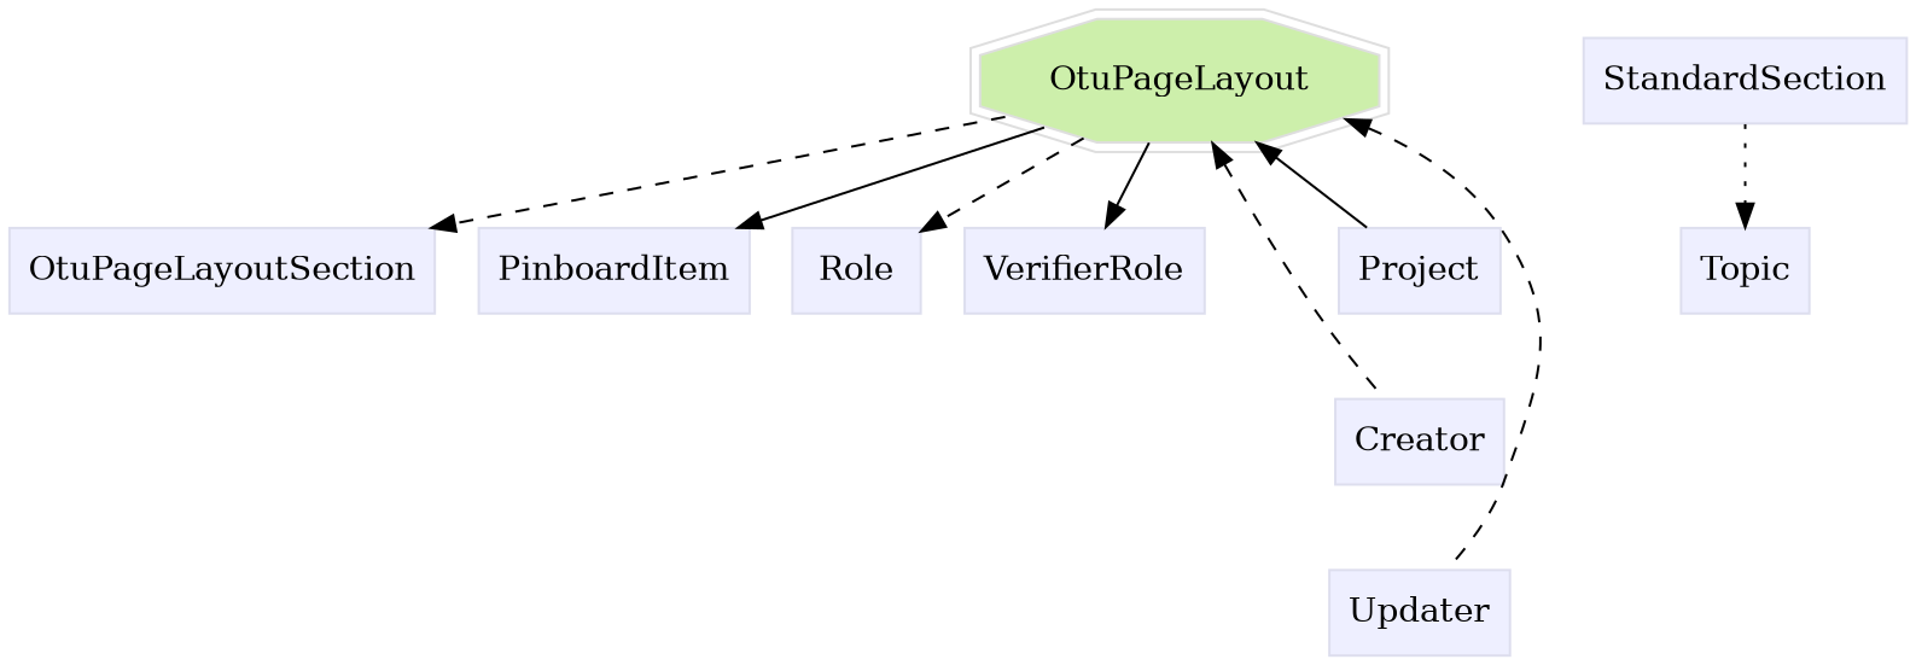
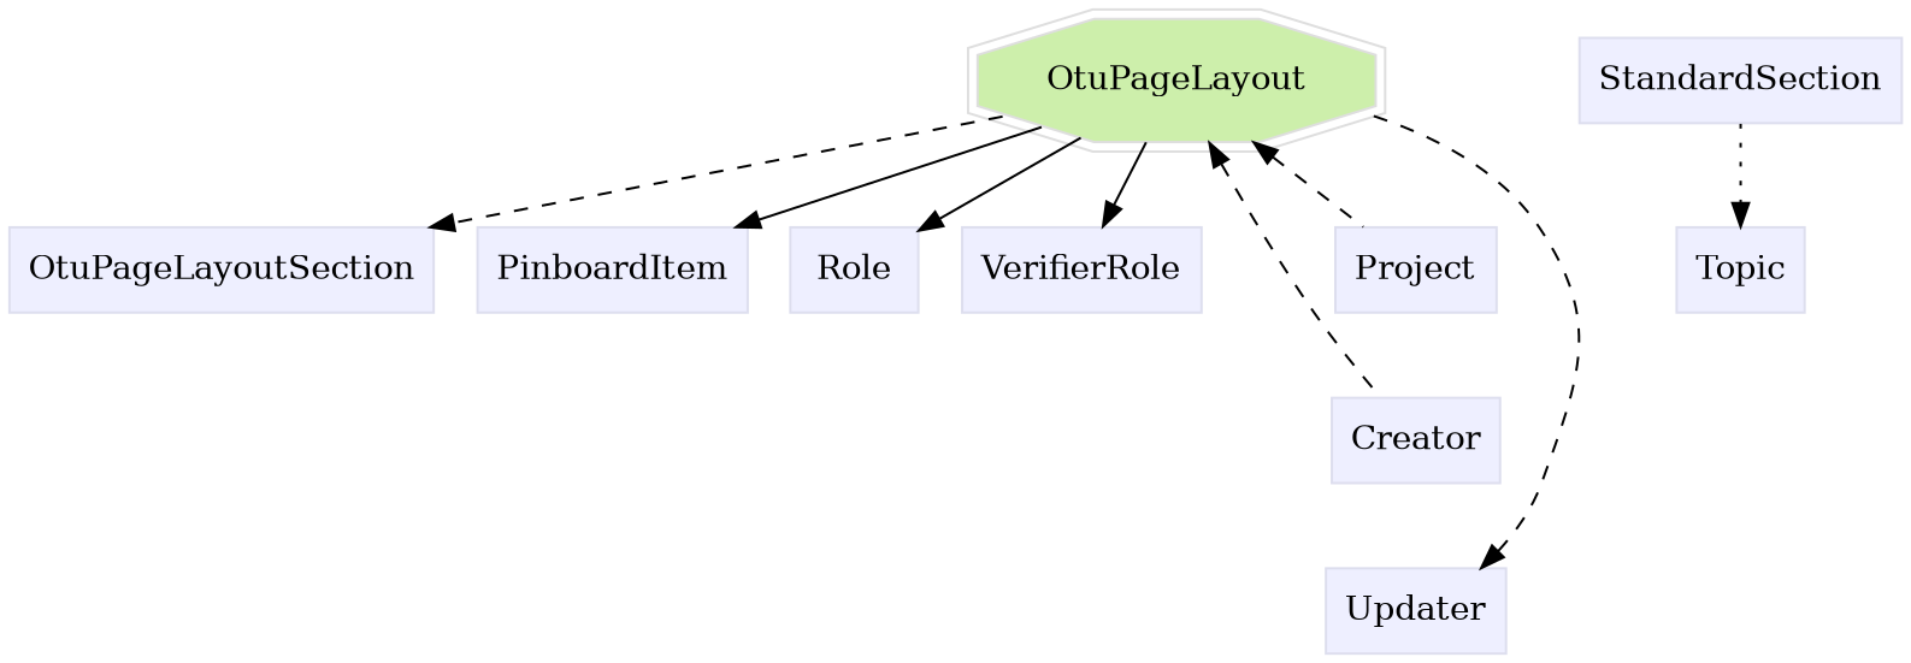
  digraph {
    rankdir=TB
    node [color="#dddeee" fillcolor="#eeefff" group=supporting shape=box style=filled]
    edge [style=dashed]
    n1 [color="#dedede" fillcolor="#cdefab" group=target height=0.61111 label=OtuPageLayout shape=doubleoctagon width=2.1783]
    n2 [height=0.5 label=OtuPageLayoutSection width=1.9618]
    n3 [height=0.5 label=PinboardItem width=1.2535]
    n4 [height=0.5 label=Role width=0.75]
    n5 [height=0.5 label=StandardSection width=1.4514]
    n6 [height=0.5 label=Topic width=0.75]
    n7 [height=0.5 label=VerifierRole width=1.1493]
    n8 [height=0.5 label=Creator width=0.78472]
    n9 [height=0.5 label=Project width=0.75347]
    n10 [height=0.5 label=Updater width=0.82639]
    subgraph sub_1 {
    }
    subgraph sub_2 {
      rank=min
    }
    subgraph sub_3 {
      n1
      n2
      n3
      n4
      n5
      n6
      n7
      n8
      n9
      n10
    }
    n1 -> n2
    n1 -> n3 [style=""]
-   n1 -> n4
+   n1 -> n4 [style=""]
    n1 -> n7 [style=""]
    n1 -> n8 [dir=back]
-   n1 -> n9 [dir=back style=solid]
-   n1 -> n10 [dir=back]
+   n1 -> n9 [dir=back]
+   n10 -> n1 [dir=back]
    n5 -> n6 [style=dotted]
    n8 -> n10 [style=invis]
    n9 -> n8 [style=invis]
  }
